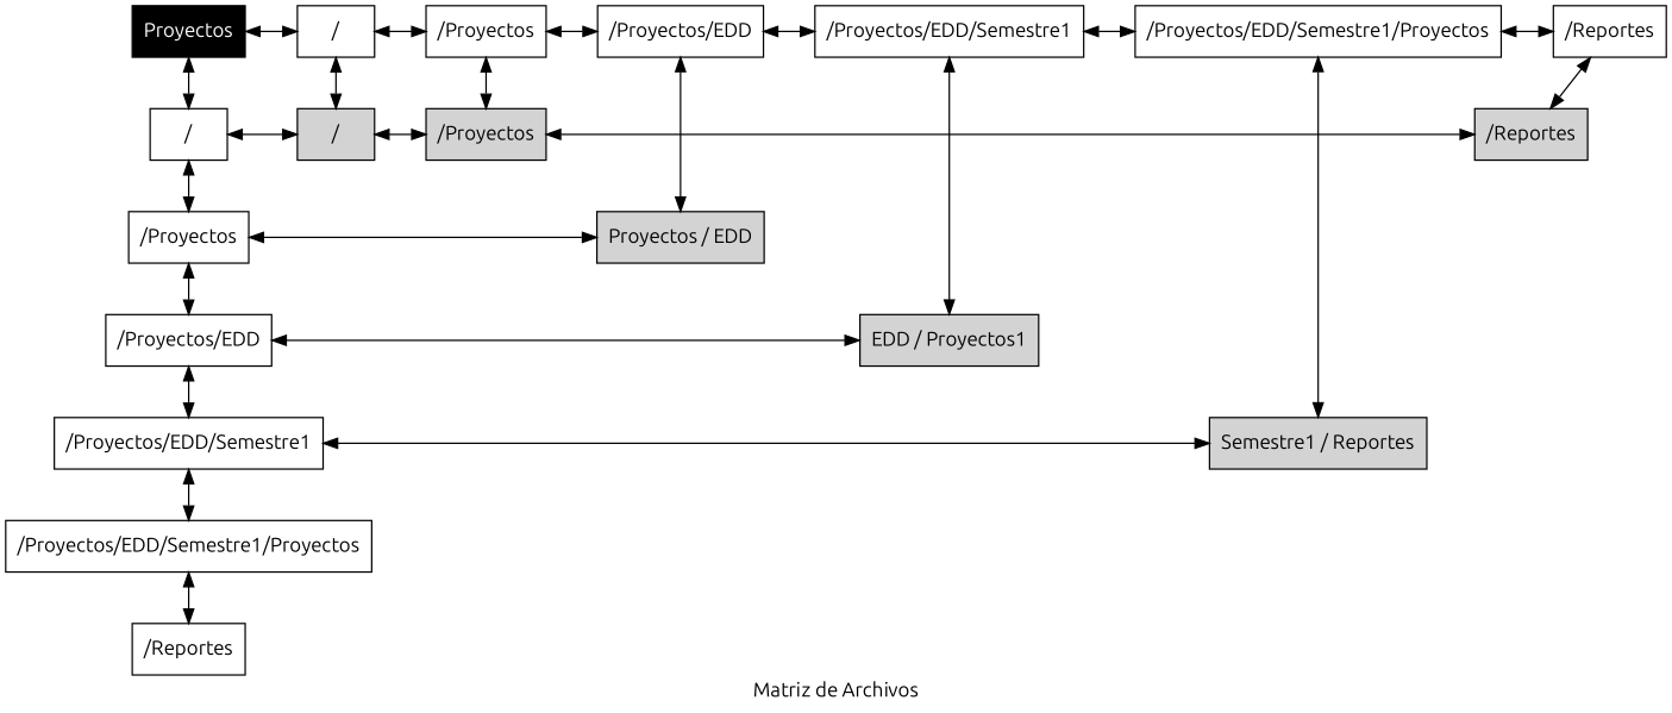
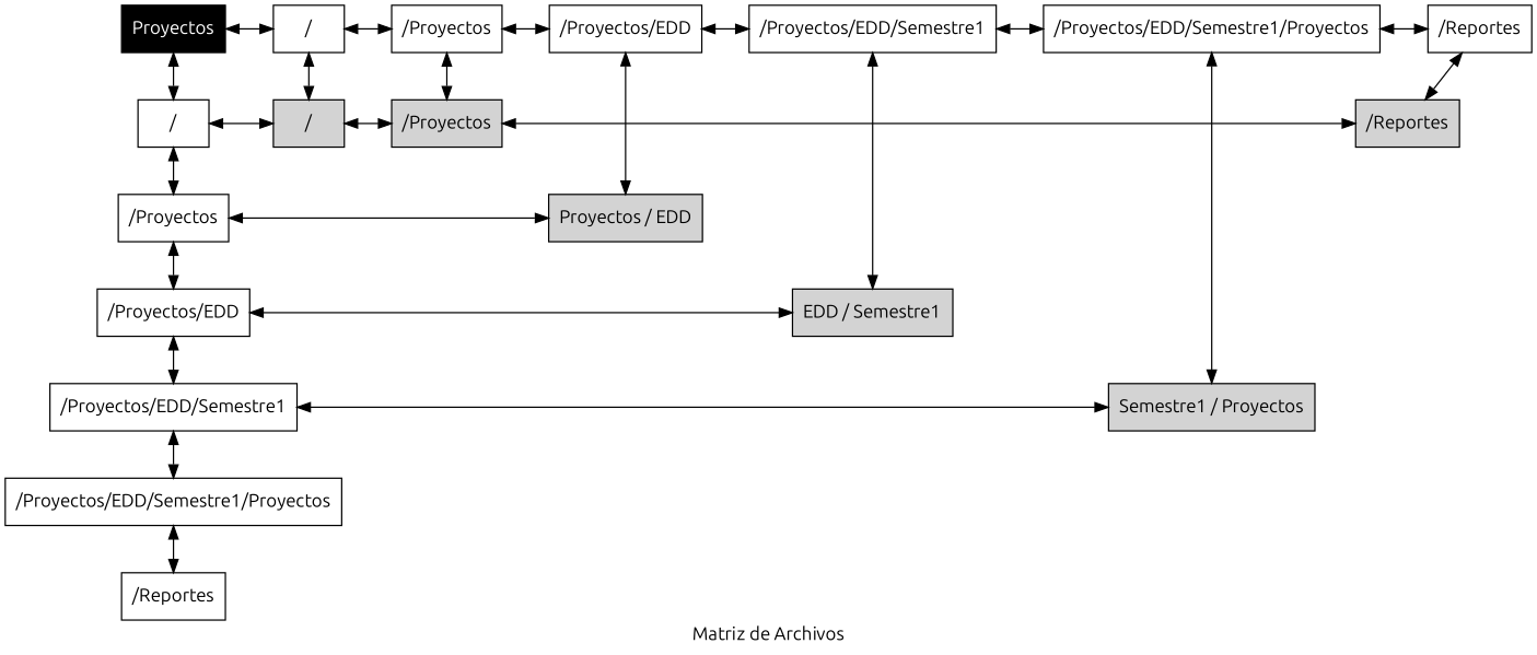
  digraph {
    fontname=Ubuntu
    label="Matriz de Archivos"
    nodesep=0.5
    rankdir=TB
    node [fontname=Ubuntu shape=rectangle style=solid]
    edge [dir=both fontname=Ubuntu]
    n1 [color=black fontcolor=white label=Proyectos style=filled]
    n2 [label="/"]
    n3 [label="/Proyectos"]
    n4 [label="/Proyectos/EDD"]
    n5 [label="/Proyectos/EDD/Semestre1"]
    n6 [label="/Proyectos/EDD/Semestre1/Proyectos"]
    n7 [label="/Reportes"]
    n8 [label="/"]
    n9 [label="/" style=filled]
    n10 [label="/Proyectos" style=filled]
    n11 [label="/Reportes" style=filled]
    n12 [label="/Proyectos"]
    n13 [label="Proyectos / EDD" style=filled]
    n14 [label="/Proyectos/EDD"]
-   n15 [label="EDD / Proyectos1" style=filled]
+   n15 [label="EDD / Semestre1" style=filled]
    n16 [label="/Proyectos/EDD/Semestre1"]
-   n17 [label="Semestre1 / Reportes" style=filled]
+   n17 [label="Semestre1 / Proyectos" style=filled]
    n18 [label="/Proyectos/EDD/Semestre1/Proyectos"]
    n19 [label="/Reportes"]
    subgraph sub_1 {
      rank=same
      n1
      n2
      n3
      n4
      n5
      n6
      n7
    }
    subgraph sub_2 {
      rank=same
      n8
      n9
      n10
      n11
    }
    subgraph sub_3 {
      rank=same
      n12
      n13
    }
    subgraph sub_4 {
      rank=same
      n14
      n15
    }
    subgraph sub_5 {
      rank=same
      n16
      n17
    }
    subgraph sub_6 {
      rank=same
      n18
    }
    subgraph sub_7 {
      rank=same
      n19
    }
    n1 -> n2
    n1 -> n8
    n2 -> n3
    n2 -> n9
    n3 -> n4
    n3 -> n10
    n4 -> n5
    n4 -> n13
    n5 -> n6
    n5 -> n15
    n6 -> n7
    n6 -> n17
    n7 -> n11
    n8 -> n9 [constraint=false]
    n8 -> n12
    n9 -> n10 [contraint=false]
    n10 -> n11 [contraint=false]
    n12 -> n13 [constraint=false]
    n12 -> n14
    n14 -> n15 [constraint=false]
    n14 -> n16
    n16 -> n17 [constraint=false]
    n16 -> n18
    n18 -> n19
  }
